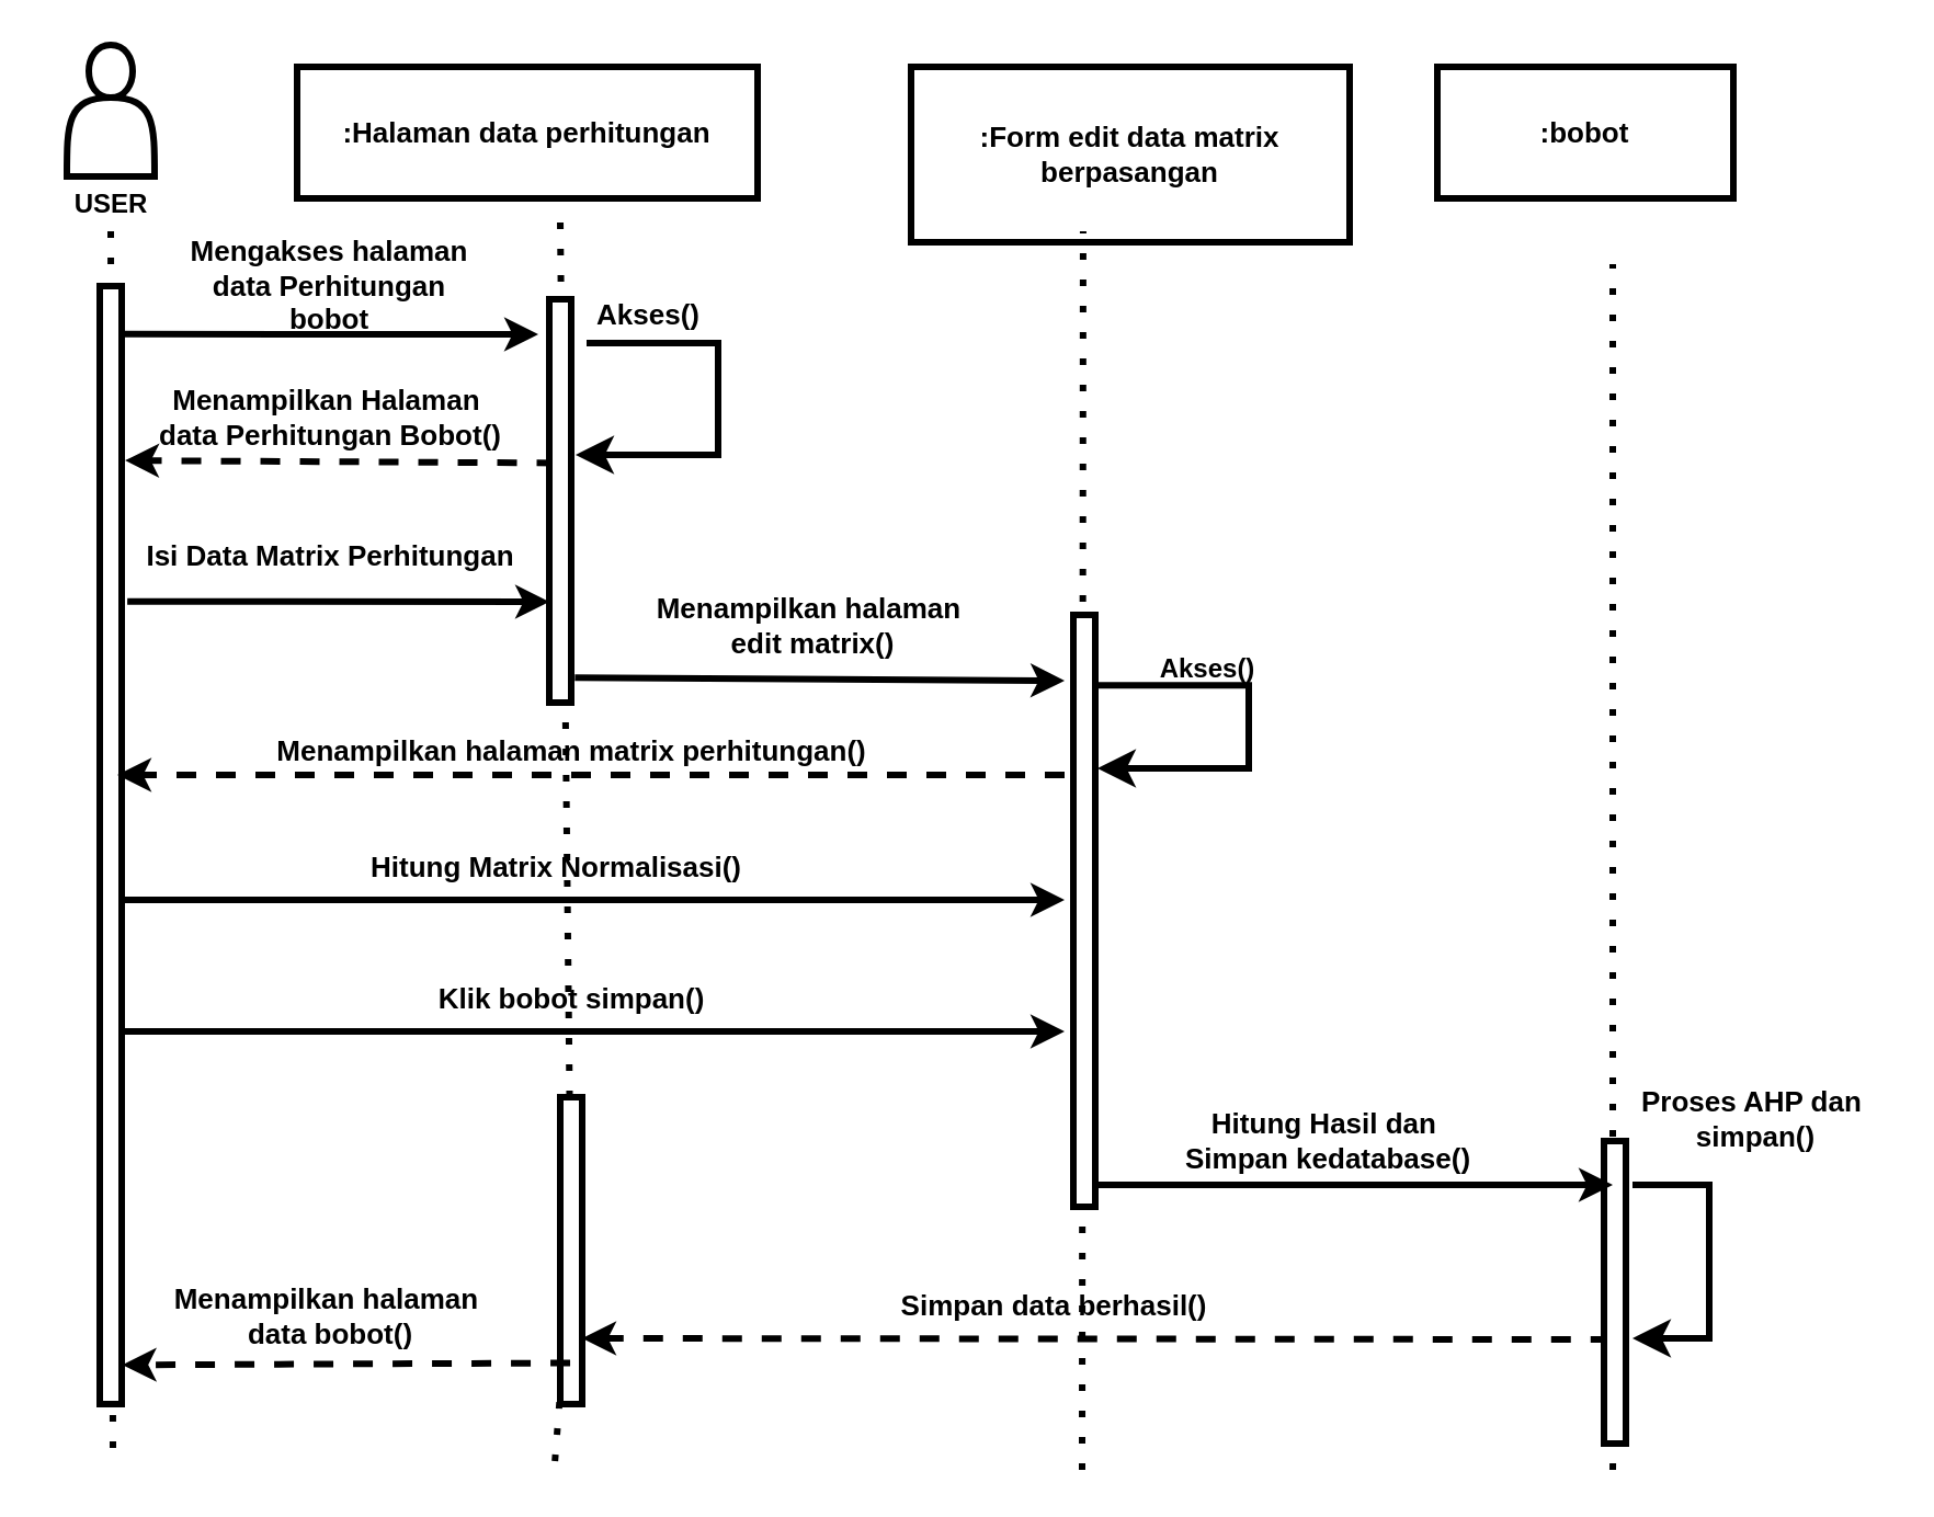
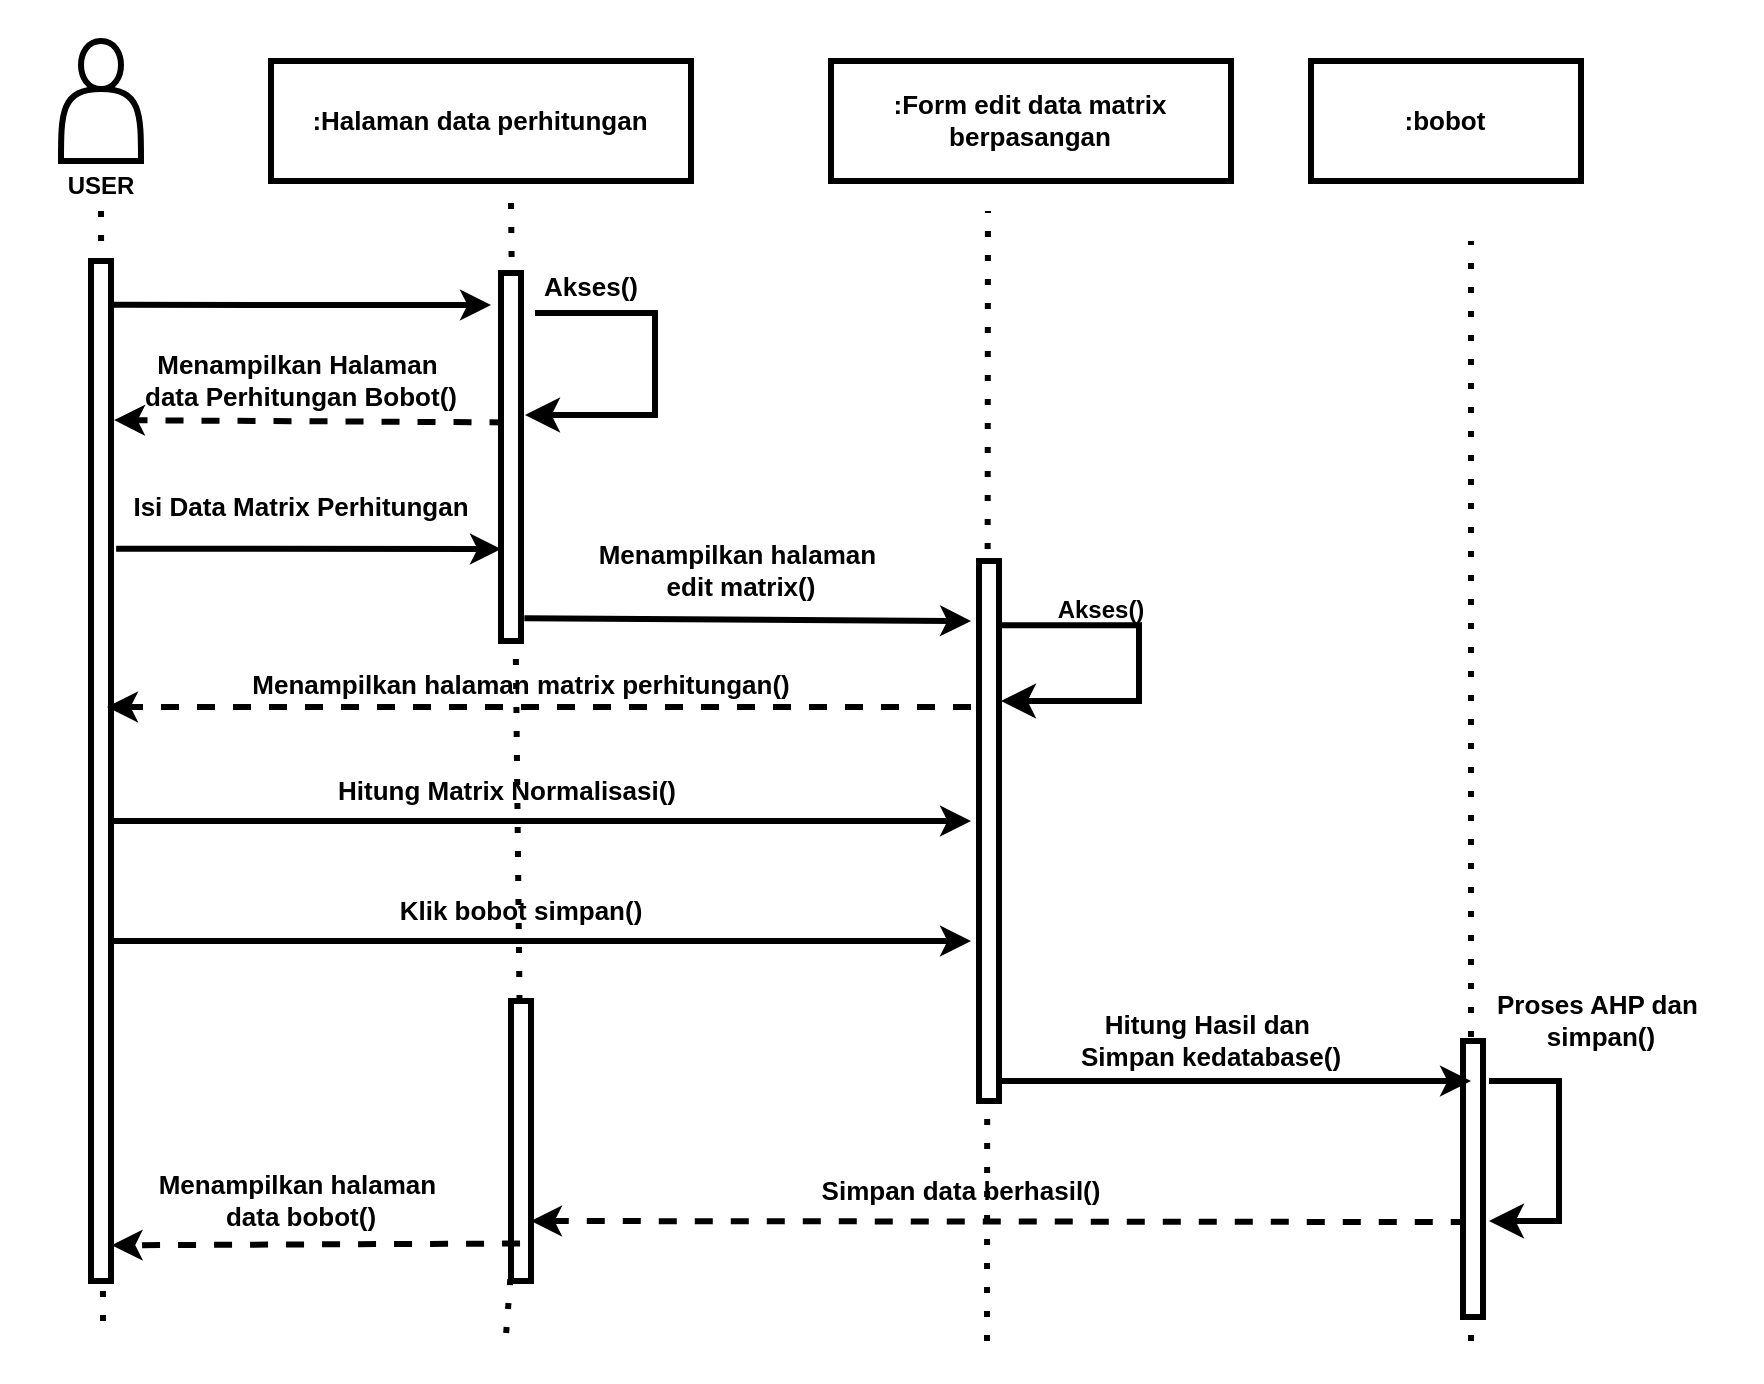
  <mxCell id="0" />
  <mxCell id="1" parent="0" />
  <mxCell id="2" value=":Halaman data perhitungan" style="rounded=0;whiteSpace=wrap;html=1;fillColor=none;strokeWidth=3;fontSize=13;fontStyle=1;fontColor=#000000;" vertex="1" parent="1"><mxGeometry x="135" y="30" width="210" height="60" as="geometry" /></mxCell>
- <mxCell id="3" value="&lt;span&gt;:Form edit data matrix berpasangan&lt;/span&gt;" style="rounded=0;whiteSpace=wrap;html=1;fillColor=none;strokeWidth=3;fontSize=13;fontStyle=1;fontColor=#000000;" vertex="1" parent="1"><mxGeometry x="415" y="30" width="200" height="80" as="geometry" /></mxCell>
+ <mxCell id="3" value="&lt;span&gt;:Form edit data matrix berpasangan&lt;/span&gt;" style="rounded=0;whiteSpace=wrap;html=1;fillColor=none;strokeWidth=3;fontSize=13;fontStyle=1;fontColor=#000000;" vertex="1" parent="1"><mxGeometry x="415" y="30" width="200" height="60" as="geometry" /></mxCell>
  <mxCell id="4" value="" style="endArrow=classic;html=1;entryX=0;entryY=0.75;entryDx=0;entryDy=0;exitX=1.258;exitY=0.282;exitDx=0;exitDy=0;exitPerimeter=0;strokeWidth=3;fontSize=13;fontStyle=1;fontColor=#000000;" edge="1" parent="1" source="11" target="13"><mxGeometry width="50" height="50" relative="1" as="geometry"><mxPoint x="415" y="320" as="sourcePoint" /><mxPoint x="465" y="270" as="targetPoint" /></mxGeometry></mxCell>
  <mxCell id="5" value="" style="endArrow=classic;html=1;exitX=1.1;exitY=0.043;exitDx=0;exitDy=0;exitPerimeter=0;strokeWidth=3;fontSize=13;fontStyle=1;fontColor=#000000;" edge="1" parent="1" source="11"><mxGeometry width="50" height="50" relative="1" as="geometry"><mxPoint x="415" y="320" as="sourcePoint" /><mxPoint x="245" y="152" as="targetPoint" /></mxGeometry></mxCell>
  <mxCell id="6" value="" style="endArrow=classic;html=1;entryX=1.153;entryY=0.156;entryDx=0;entryDy=0;entryPerimeter=0;dashed=1;exitX=0.326;exitY=0.406;exitDx=0;exitDy=0;exitPerimeter=0;strokeWidth=3;fontSize=13;fontStyle=1;fontColor=#000000;" edge="1" parent="1" source="13" target="11"><mxGeometry width="50" height="50" relative="1" as="geometry"><mxPoint x="245" y="190" as="sourcePoint" /><mxPoint x="255" y="162" as="targetPoint" /></mxGeometry></mxCell>
- <mxCell id="7" value="Mengakses halaman data Perhitungan bobot" style="text;html=1;align=center;verticalAlign=middle;whiteSpace=wrap;rounded=0;strokeWidth=3;fontSize=13;fontStyle=1;fontColor=#000000;" vertex="1" parent="1"><mxGeometry x="85" y="110" width="130" height="40" as="geometry" /></mxCell>
  <mxCell id="8" value="Menampilkan Halaman&amp;nbsp;&lt;div&gt;data Perhitungan Bobot()&lt;/div&gt;" style="text;html=1;align=center;verticalAlign=middle;resizable=0;points=[];autosize=1;strokeColor=none;fillColor=none;strokeWidth=3;fontSize=13;fontStyle=1;fontColor=#000000;" vertex="1" parent="1"><mxGeometry x="65" y="170" width="170" height="40" as="geometry" /></mxCell>
  <mxCell id="9" value="Akses()" style="text;html=1;align=center;verticalAlign=middle;resizable=0;points=[];autosize=1;strokeColor=none;fillColor=none;strokeWidth=3;fontSize=13;fontStyle=1;fontColor=#000000;" vertex="1" parent="1"><mxGeometry x="260" y="128" width="70" height="30" as="geometry" /></mxCell>
  <mxCell id="10" value="" style="endArrow=none;dashed=1;html=1;dashPattern=1 3;strokeWidth=3;fontSize=13;fontStyle=1;fontColor=#000000;" edge="1" parent="1"><mxGeometry width="50" height="50" relative="1" as="geometry"><mxPoint x="51" y="660" as="sourcePoint" /><mxPoint x="50" y="100" as="targetPoint" /></mxGeometry></mxCell>
  <mxCell id="11" value="" style="rounded=0;whiteSpace=wrap;html=1;fillColor=default;strokeWidth=3;fontSize=13;fontStyle=1;fontColor=#000000;" vertex="1" parent="1"><mxGeometry x="45" y="130" width="10" height="510" as="geometry" /></mxCell>
  <mxCell id="12" value="" style="endArrow=none;dashed=1;html=1;dashPattern=1 3;strokeWidth=3;fontSize=13;fontStyle=1;fontColor=#000000;" edge="1" parent="1" source="15"><mxGeometry width="50" height="50" relative="1" as="geometry"><mxPoint x="252.58" y="666" as="sourcePoint" /><mxPoint x="255" y="100" as="targetPoint" /></mxGeometry></mxCell>
  <mxCell id="13" value="" style="rounded=0;whiteSpace=wrap;html=1;fillColor=default;strokeWidth=3;fontSize=13;fontStyle=1;fontColor=#000000;" vertex="1" parent="1"><mxGeometry x="250" y="136" width="10" height="184" as="geometry" /></mxCell>
  <mxCell id="14" value="" style="endArrow=none;dashed=1;html=1;dashPattern=1 3;strokeWidth=3;fontSize=13;fontStyle=1;fontColor=#000000;" edge="1" parent="1" target="15"><mxGeometry width="50" height="50" relative="1" as="geometry"><mxPoint x="252.58" y="666" as="sourcePoint" /><mxPoint x="252.58" y="116" as="targetPoint" /></mxGeometry></mxCell>
  <mxCell id="15" value="" style="rounded=0;whiteSpace=wrap;html=1;fillColor=default;strokeWidth=3;fontSize=13;fontStyle=1;fontColor=#000000;" vertex="1" parent="1"><mxGeometry x="255" y="500" width="10" height="140" as="geometry" /></mxCell>
  <mxCell id="16" value="" style="endArrow=classic;html=1;exitX=1.168;exitY=0.938;exitDx=0;exitDy=0;exitPerimeter=0;strokeWidth=3;fontSize=13;fontStyle=1;fontColor=#000000;" edge="1" parent="1" source="13"><mxGeometry width="50" height="50" relative="1" as="geometry"><mxPoint x="258" y="391" as="sourcePoint" /><mxPoint x="485" y="310" as="targetPoint" /></mxGeometry></mxCell>
  <mxCell id="17" value="" style="endArrow=classic;html=1;entryX=1;entryY=0.5;entryDx=0;entryDy=0;dashed=1;exitX=0.289;exitY=0.301;exitDx=0;exitDy=0;exitPerimeter=0;strokeWidth=3;fontSize=13;fontStyle=1;fontColor=#000000;" edge="1" parent="1"><mxGeometry width="50" height="50" relative="1" as="geometry"><mxPoint x="733.89" y="610.538" as="sourcePoint" /><mxPoint x="265" y="610" as="targetPoint" /></mxGeometry></mxCell>
  <mxCell id="18" value="" style="edgeStyle=elbowEdgeStyle;elbow=horizontal;endArrow=classic;html=1;curved=0;rounded=0;endSize=8;startSize=8;strokeWidth=3;fontSize=13;fontStyle=1;fontColor=#000000;exitX=1.3;exitY=0.145;exitDx=0;exitDy=0;exitPerimeter=0;" edge="1" parent="1" source="29"><mxGeometry width="50" height="50" relative="1" as="geometry"><mxPoint x="745" y="610" as="sourcePoint" /><mxPoint x="744" y="610" as="targetPoint" /><Array as="points"><mxPoint x="779" y="600" /></Array></mxGeometry></mxCell>
  <mxCell id="19" value="" style="endArrow=none;dashed=1;html=1;dashPattern=1 3;strokeWidth=3;fontSize=13;fontStyle=1;fontColor=#000000;" edge="1" parent="1"><mxGeometry width="50" height="50" relative="1" as="geometry"><mxPoint x="735" y="530" as="sourcePoint" /><mxPoint x="735" y="120" as="targetPoint" /></mxGeometry></mxCell>
  <mxCell id="20" value="Menampilkan halaman&amp;nbsp;&lt;div&gt;edit matrix()&lt;/div&gt;" style="text;html=1;align=center;verticalAlign=middle;resizable=0;points=[];autosize=1;strokeColor=none;fillColor=none;strokeWidth=3;fontSize=13;fontStyle=1;fontColor=#000000;" vertex="1" parent="1"><mxGeometry x="290" y="265" width="160" height="40" as="geometry" /></mxCell>
  <mxCell id="21" value="Menampilkan halaman matrix perhitungan()" style="text;html=1;align=center;verticalAlign=middle;resizable=0;points=[];autosize=1;strokeColor=none;fillColor=none;strokeWidth=3;fontSize=13;fontStyle=1;fontColor=#000000;" vertex="1" parent="1"><mxGeometry x="125" y="327" width="270" height="30" as="geometry" /></mxCell>
  <mxCell id="22" value="&lt;div&gt;&lt;span&gt;Hitung Matrix Normalisasi()&lt;/span&gt;&lt;/div&gt;" style="text;html=1;align=center;verticalAlign=middle;resizable=0;points=[];autosize=1;strokeColor=none;fillColor=none;strokeWidth=3;fontSize=13;fontStyle=1;fontColor=#000000;" vertex="1" parent="1"><mxGeometry x="163" y="380" width="180" height="30" as="geometry" /></mxCell>
  <mxCell id="23" value="" style="endArrow=classic;html=1;entryX=1.032;entryY=0.965;entryDx=0;entryDy=0;entryPerimeter=0;dashed=1;exitX=0.453;exitY=0.866;exitDx=0;exitDy=0;exitPerimeter=0;strokeWidth=3;fontSize=13;fontStyle=1;fontColor=#000000;" edge="1" parent="1" source="15" target="11"><mxGeometry width="50" height="50" relative="1" as="geometry"><mxPoint x="245" y="550" as="sourcePoint" /><mxPoint x="55" y="550" as="targetPoint" /></mxGeometry></mxCell>
  <mxCell id="24" value="&lt;div&gt;&lt;div&gt;Menampilkan halaman&amp;nbsp;&lt;/div&gt;&lt;div&gt;data bobot()&lt;/div&gt;&lt;/div&gt;" style="text;html=1;align=center;verticalAlign=middle;resizable=0;points=[];autosize=1;strokeColor=none;fillColor=none;strokeWidth=3;fontSize=13;fontStyle=1;fontColor=#000000;" vertex="1" parent="1"><mxGeometry x="70" y="580" width="160" height="40" as="geometry" /></mxCell>
  <mxCell id="25" value="&lt;span&gt;:bobot&lt;/span&gt;" style="rounded=0;whiteSpace=wrap;html=1;fillColor=none;strokeWidth=3;fontSize=13;fontStyle=1;fontColor=#000000;" vertex="1" parent="1"><mxGeometry x="655" y="30" width="135" height="60" as="geometry" /></mxCell>
  <mxCell id="26" value="" style="edgeStyle=elbowEdgeStyle;elbow=horizontal;endArrow=classic;html=1;curved=0;rounded=0;endSize=8;startSize=8;entryX=1.2;entryY=0.386;entryDx=0;entryDy=0;strokeWidth=3;fontSize=13;fontStyle=1;fontColor=#000000;entryPerimeter=0;exitX=0.1;exitY=0.933;exitDx=0;exitDy=0;exitPerimeter=0;" edge="1" parent="1" source="9" target="13"><mxGeometry width="50" height="50" relative="1" as="geometry"><mxPoint x="300" y="120" as="sourcePoint" /><mxPoint x="257" y="150" as="targetPoint" /><Array as="points"><mxPoint x="327" y="160" /></Array></mxGeometry></mxCell>
  <mxCell id="27" value="Isi Data Matrix Perhitungan" style="text;html=1;align=center;verticalAlign=middle;resizable=0;points=[];autosize=1;strokeColor=none;fillColor=none;strokeWidth=3;fontSize=13;fontStyle=1;fontColor=#000000;" vertex="1" parent="1"><mxGeometry x="60" y="238" width="180" height="30" as="geometry" /></mxCell>
  <mxCell id="28" value="" style="endArrow=none;dashed=1;html=1;dashPattern=1 3;strokeWidth=3;fontSize=13;fontStyle=1;fontColor=#000000;" edge="1" parent="1" target="29"><mxGeometry width="50" height="50" relative="1" as="geometry"><mxPoint x="735" y="670" as="sourcePoint" /><mxPoint x="739.58" y="160" as="targetPoint" /></mxGeometry></mxCell>
  <mxCell id="29" value="" style="rounded=0;whiteSpace=wrap;html=1;fillColor=default;strokeWidth=3;fontSize=13;fontStyle=1;fontColor=#000000;" vertex="1" parent="1"><mxGeometry x="731" y="520" width="10" height="138" as="geometry" /></mxCell>
  <mxCell id="30" value="" style="endArrow=classic;html=1;entryX=1.153;entryY=0.156;entryDx=0;entryDy=0;entryPerimeter=0;dashed=1;strokeWidth=3;fontSize=13;fontStyle=1;fontColor=#000000;" edge="1" parent="1"><mxGeometry width="50" height="50" relative="1" as="geometry"><mxPoint x="485" y="353" as="sourcePoint" /><mxPoint x="53" y="353" as="targetPoint" /></mxGeometry></mxCell>
  <mxCell id="31" value="" style="endArrow=classic;html=1;exitX=1.258;exitY=0.282;exitDx=0;exitDy=0;exitPerimeter=0;strokeWidth=3;fontSize=13;fontStyle=1;fontColor=#000000;" edge="1" parent="1"><mxGeometry width="50" height="50" relative="1" as="geometry"><mxPoint x="55" y="410" as="sourcePoint" /><mxPoint x="485" y="410" as="targetPoint" /></mxGeometry></mxCell>
  <mxCell id="32" value="" style="endArrow=classic;html=1;exitX=1.258;exitY=0.282;exitDx=0;exitDy=0;exitPerimeter=0;strokeWidth=3;fontSize=13;fontStyle=1;fontColor=#000000;" edge="1" parent="1"><mxGeometry width="50" height="50" relative="1" as="geometry"><mxPoint x="55" y="470" as="sourcePoint" /><mxPoint x="485" y="470" as="targetPoint" /></mxGeometry></mxCell>
  <mxCell id="33" value="&lt;div&gt;&lt;span&gt;Klik bobot simpan()&lt;/span&gt;&lt;/div&gt;" style="text;html=1;align=center;verticalAlign=middle;resizable=0;points=[];autosize=1;strokeColor=none;fillColor=none;strokeWidth=3;fontSize=13;fontStyle=1;fontColor=#000000;" vertex="1" parent="1"><mxGeometry x="190" y="440" width="140" height="30" as="geometry" /></mxCell>
  <mxCell id="34" value="" style="endArrow=none;dashed=1;html=1;dashPattern=1 3;strokeWidth=3;fontSize=13;fontStyle=1;fontColor=#000000;" edge="1" parent="1"><mxGeometry width="50" height="50" relative="1" as="geometry"><mxPoint x="493" y="670" as="sourcePoint" /><mxPoint x="493.47" y="105" as="targetPoint" /></mxGeometry></mxCell>
  <mxCell id="35" value="" style="endArrow=classic;html=1;exitX=0.6;exitY=0.963;exitDx=0;exitDy=0;exitPerimeter=0;strokeWidth=3;fontSize=13;fontStyle=1;fontColor=#000000;" edge="1" parent="1" source="40"><mxGeometry width="50" height="50" relative="1" as="geometry"><mxPoint x="535" y="540" as="sourcePoint" /><mxPoint x="735" y="540" as="targetPoint" /></mxGeometry></mxCell>
  <mxCell id="36" value="&lt;span&gt;Hitung Hasil dan&amp;nbsp;&lt;/span&gt;&lt;div&gt;&lt;span&gt;Simpan kedatabase()&lt;/span&gt;&lt;/div&gt;" style="text;html=1;align=center;verticalAlign=middle;resizable=0;points=[];autosize=1;strokeColor=none;fillColor=none;strokeWidth=3;fontSize=13;fontStyle=1;fontColor=#000000;" vertex="1" parent="1"><mxGeometry x="530" y="500" width="150" height="40" as="geometry" /></mxCell>
  <mxCell id="37" value="&lt;span&gt;Proses AHP dan&amp;nbsp;&lt;/span&gt;&lt;div&gt;&lt;span&gt;simpan()&lt;/span&gt;&lt;/div&gt;" style="text;html=1;align=center;verticalAlign=middle;resizable=0;points=[];autosize=1;strokeColor=none;fillColor=none;strokeWidth=3;fontSize=13;fontStyle=1;fontColor=#000000;" vertex="1" parent="1"><mxGeometry x="740" y="490" width="120" height="40" as="geometry" /></mxCell>
  <mxCell id="38" value="&lt;span&gt;Simpan data berhasil()&lt;/span&gt;" style="text;html=1;align=center;verticalAlign=middle;resizable=0;points=[];autosize=1;strokeColor=none;fillColor=none;strokeWidth=3;fontSize=13;fontStyle=1;fontColor=#000000;" vertex="1" parent="1"><mxGeometry x="405" y="580" width="150" height="30" as="geometry" /></mxCell>
  <mxCell id="39" value="" style="shape=actor;whiteSpace=wrap;html=1;fillColor=none;strokeWidth=3;fontStyle=1;fontColor=#000000;" vertex="1" parent="1"><mxGeometry x="30" y="20" width="40" height="60" as="geometry" /></mxCell>
  <mxCell id="40" value="" style="rounded=0;whiteSpace=wrap;html=1;fillColor=default;strokeWidth=3;fontSize=13;fontStyle=1;fontColor=#000000;" vertex="1" parent="1"><mxGeometry x="489" y="280" width="10" height="270" as="geometry" /></mxCell>
  <mxCell id="41" value="USER" style="text;html=1;align=center;verticalAlign=middle;resizable=0;points=[];autosize=1;strokeColor=none;fillColor=none;fontStyle=1;fontColor=#000000;" vertex="1" parent="1"><mxGeometry x="20" y="78" width="60" height="30" as="geometry" /></mxCell>
  <mxCell id="42" value="" style="edgeStyle=elbowEdgeStyle;elbow=horizontal;endArrow=classic;html=1;curved=0;rounded=0;endSize=8;startSize=8;strokeWidth=3;fontSize=13;fontStyle=1;exitX=1.1;exitY=0.119;exitDx=0;exitDy=0;fontColor=#000000;exitPerimeter=0;" edge="1" parent="1" source="40"><mxGeometry width="50" height="50" relative="1" as="geometry"><mxPoint x="499" y="372" as="sourcePoint" /><mxPoint x="500" y="350" as="targetPoint" /><Array as="points"><mxPoint x="569" y="322" /></Array></mxGeometry></mxCell>
  <mxCell id="43" value="Akses()" style="text;html=1;align=center;verticalAlign=middle;resizable=0;points=[];autosize=1;strokeColor=none;fillColor=none;fontStyle=1;fontColor=#000000;" vertex="1" parent="1"><mxGeometry x="520" y="290" width="60" height="30" as="geometry" /></mxCell>
